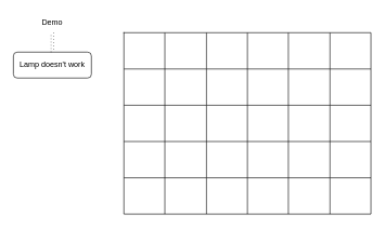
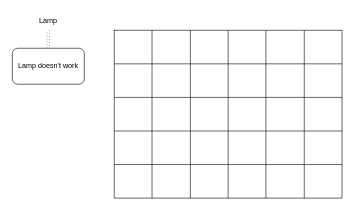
  <mxCell id="0" />
  <mxCell id="1" parent="0" />
- <mxCell id="2" value="Lamp doesn't work" style="rounded=1;whiteSpace=wrap;html=1;fontSize=12;glass=0;strokeWidth=1;shadow=0;" parent="1" vertex="1"><mxGeometry x="20" y="80" width="120" height="40" as="geometry" /></mxCell>
+ <mxCell id="2" value="Lamp doesn't work" style="rounded=1;whiteSpace=wrap;html=1;fontSize=12;glass=0;strokeWidth=1;shadow=0;" parent="1" vertex="1"><mxGeometry x="20" y="80" width="120" height="60" as="geometry" /></mxCell>
  <mxCell id="3" style="edgeStyle=orthogonalEdgeStyle;rounded=0;orthogonalLoop=1;jettySize=auto;html=1;exitX=0.5;exitY=1;exitDx=0;exitDy=0;entryX=0.5;entryY=0;entryDx=0;entryDy=0;shape=link;dashed=1;dashPattern=1 4;" parent="1" source="4" target="2" edge="1"><mxGeometry relative="1" as="geometry" /></mxCell>
- <mxCell id="4" value="Demo" style="text;html=1;align=center;verticalAlign=middle;whiteSpace=wrap;rounded=0;" parent="1" vertex="1"><mxGeometry x="50" y="20" width="60" height="30" as="geometry" /></mxCell>
+ <mxCell id="4" value="Lamp" style="text;html=1;align=center;verticalAlign=middle;whiteSpace=wrap;rounded=0;" parent="1" vertex="1"><mxGeometry x="50" y="20" width="60" height="30" as="geometry" /></mxCell>
  <mxCell id="5" value="" style="shape=table;startSize=0;container=1;collapsible=0;childLayout=tableLayout;" vertex="1" parent="1"><mxGeometry x="190" y="50" width="380" height="280" as="geometry" /></mxCell>
  <mxCell id="6" value="" style="shape=tableRow;horizontal=0;startSize=0;swimlaneHead=0;swimlaneBody=0;strokeColor=inherit;top=0;left=0;bottom=0;right=0;collapsible=0;dropTarget=0;fillColor=none;points=[[0,0.5],[1,0.5]];portConstraint=eastwest;" vertex="1" parent="5"><mxGeometry width="380" height="56" as="geometry" /></mxCell>
  <mxCell id="7" value="" style="shape=partialRectangle;html=1;whiteSpace=wrap;connectable=0;strokeColor=inherit;overflow=hidden;fillColor=none;top=0;left=0;bottom=0;right=0;pointerEvents=1;" vertex="1" parent="6"><mxGeometry width="63" height="56" as="geometry"><mxRectangle width="63" height="56" as="alternateBounds" /></mxGeometry></mxCell>
  <mxCell id="8" value="" style="shape=partialRectangle;html=1;whiteSpace=wrap;connectable=0;strokeColor=inherit;overflow=hidden;fillColor=none;top=0;left=0;bottom=0;right=0;pointerEvents=1;" vertex="1" parent="6"><mxGeometry x="63" width="64" height="56" as="geometry"><mxRectangle width="64" height="56" as="alternateBounds" /></mxGeometry></mxCell>
  <mxCell id="9" value="" style="shape=partialRectangle;html=1;whiteSpace=wrap;connectable=0;strokeColor=inherit;overflow=hidden;fillColor=none;top=0;left=0;bottom=0;right=0;pointerEvents=1;" vertex="1" parent="6"><mxGeometry x="127" width="63" height="56" as="geometry"><mxRectangle width="63" height="56" as="alternateBounds" /></mxGeometry></mxCell>
  <mxCell id="10" value="" style="shape=partialRectangle;html=1;whiteSpace=wrap;connectable=0;strokeColor=inherit;overflow=hidden;fillColor=none;top=0;left=0;bottom=0;right=0;pointerEvents=1;" vertex="1" parent="6"><mxGeometry x="190" width="63" height="56" as="geometry"><mxRectangle width="63" height="56" as="alternateBounds" /></mxGeometry></mxCell>
  <mxCell id="11" value="" style="shape=partialRectangle;html=1;whiteSpace=wrap;connectable=0;strokeColor=inherit;overflow=hidden;fillColor=none;top=0;left=0;bottom=0;right=0;pointerEvents=1;" vertex="1" parent="6"><mxGeometry x="253" width="64" height="56" as="geometry"><mxRectangle width="64" height="56" as="alternateBounds" /></mxGeometry></mxCell>
  <mxCell id="12" value="" style="shape=partialRectangle;html=1;whiteSpace=wrap;connectable=0;strokeColor=inherit;overflow=hidden;fillColor=none;top=0;left=0;bottom=0;right=0;pointerEvents=1;" vertex="1" parent="6"><mxGeometry x="317" width="63" height="56" as="geometry"><mxRectangle width="63" height="56" as="alternateBounds" /></mxGeometry></mxCell>
  <mxCell id="13" value="" style="shape=tableRow;horizontal=0;startSize=0;swimlaneHead=0;swimlaneBody=0;strokeColor=inherit;top=0;left=0;bottom=0;right=0;collapsible=0;dropTarget=0;fillColor=none;points=[[0,0.5],[1,0.5]];portConstraint=eastwest;" vertex="1" parent="5"><mxGeometry y="56" width="380" height="56" as="geometry" /></mxCell>
  <mxCell id="14" value="" style="shape=partialRectangle;html=1;whiteSpace=wrap;connectable=0;strokeColor=inherit;overflow=hidden;fillColor=none;top=0;left=0;bottom=0;right=0;pointerEvents=1;" vertex="1" parent="13"><mxGeometry width="63" height="56" as="geometry"><mxRectangle width="63" height="56" as="alternateBounds" /></mxGeometry></mxCell>
  <mxCell id="15" value="" style="shape=partialRectangle;html=1;whiteSpace=wrap;connectable=0;strokeColor=inherit;overflow=hidden;fillColor=none;top=0;left=0;bottom=0;right=0;pointerEvents=1;" vertex="1" parent="13"><mxGeometry x="63" width="64" height="56" as="geometry"><mxRectangle width="64" height="56" as="alternateBounds" /></mxGeometry></mxCell>
  <mxCell id="16" value="" style="shape=partialRectangle;html=1;whiteSpace=wrap;connectable=0;strokeColor=inherit;overflow=hidden;fillColor=none;top=0;left=0;bottom=0;right=0;pointerEvents=1;" vertex="1" parent="13"><mxGeometry x="127" width="63" height="56" as="geometry"><mxRectangle width="63" height="56" as="alternateBounds" /></mxGeometry></mxCell>
  <mxCell id="17" value="" style="shape=partialRectangle;html=1;whiteSpace=wrap;connectable=0;strokeColor=inherit;overflow=hidden;fillColor=none;top=0;left=0;bottom=0;right=0;pointerEvents=1;" vertex="1" parent="13"><mxGeometry x="190" width="63" height="56" as="geometry"><mxRectangle width="63" height="56" as="alternateBounds" /></mxGeometry></mxCell>
  <mxCell id="18" value="" style="shape=partialRectangle;html=1;whiteSpace=wrap;connectable=0;strokeColor=inherit;overflow=hidden;fillColor=none;top=0;left=0;bottom=0;right=0;pointerEvents=1;" vertex="1" parent="13"><mxGeometry x="253" width="64" height="56" as="geometry"><mxRectangle width="64" height="56" as="alternateBounds" /></mxGeometry></mxCell>
  <mxCell id="19" value="" style="shape=partialRectangle;html=1;whiteSpace=wrap;connectable=0;strokeColor=inherit;overflow=hidden;fillColor=none;top=0;left=0;bottom=0;right=0;pointerEvents=1;" vertex="1" parent="13"><mxGeometry x="317" width="63" height="56" as="geometry"><mxRectangle width="63" height="56" as="alternateBounds" /></mxGeometry></mxCell>
  <mxCell id="20" value="" style="shape=tableRow;horizontal=0;startSize=0;swimlaneHead=0;swimlaneBody=0;strokeColor=inherit;top=0;left=0;bottom=0;right=0;collapsible=0;dropTarget=0;fillColor=none;points=[[0,0.5],[1,0.5]];portConstraint=eastwest;" vertex="1" parent="5"><mxGeometry y="112" width="380" height="56" as="geometry" /></mxCell>
  <mxCell id="21" value="" style="shape=partialRectangle;html=1;whiteSpace=wrap;connectable=0;strokeColor=inherit;overflow=hidden;fillColor=none;top=0;left=0;bottom=0;right=0;pointerEvents=1;" vertex="1" parent="20"><mxGeometry width="63" height="56" as="geometry"><mxRectangle width="63" height="56" as="alternateBounds" /></mxGeometry></mxCell>
  <mxCell id="22" value="" style="shape=partialRectangle;html=1;whiteSpace=wrap;connectable=0;strokeColor=inherit;overflow=hidden;fillColor=none;top=0;left=0;bottom=0;right=0;pointerEvents=1;" vertex="1" parent="20"><mxGeometry x="63" width="64" height="56" as="geometry"><mxRectangle width="64" height="56" as="alternateBounds" /></mxGeometry></mxCell>
  <mxCell id="23" value="" style="shape=partialRectangle;html=1;whiteSpace=wrap;connectable=0;strokeColor=inherit;overflow=hidden;fillColor=none;top=0;left=0;bottom=0;right=0;pointerEvents=1;" vertex="1" parent="20"><mxGeometry x="127" width="63" height="56" as="geometry"><mxRectangle width="63" height="56" as="alternateBounds" /></mxGeometry></mxCell>
  <mxCell id="24" value="" style="shape=partialRectangle;html=1;whiteSpace=wrap;connectable=0;strokeColor=inherit;overflow=hidden;fillColor=none;top=0;left=0;bottom=0;right=0;pointerEvents=1;" vertex="1" parent="20"><mxGeometry x="190" width="63" height="56" as="geometry"><mxRectangle width="63" height="56" as="alternateBounds" /></mxGeometry></mxCell>
  <mxCell id="25" value="" style="shape=partialRectangle;html=1;whiteSpace=wrap;connectable=0;strokeColor=inherit;overflow=hidden;fillColor=none;top=0;left=0;bottom=0;right=0;pointerEvents=1;" vertex="1" parent="20"><mxGeometry x="253" width="64" height="56" as="geometry"><mxRectangle width="64" height="56" as="alternateBounds" /></mxGeometry></mxCell>
  <mxCell id="26" value="" style="shape=partialRectangle;html=1;whiteSpace=wrap;connectable=0;strokeColor=inherit;overflow=hidden;fillColor=none;top=0;left=0;bottom=0;right=0;pointerEvents=1;" vertex="1" parent="20"><mxGeometry x="317" width="63" height="56" as="geometry"><mxRectangle width="63" height="56" as="alternateBounds" /></mxGeometry></mxCell>
  <mxCell id="27" value="" style="shape=tableRow;horizontal=0;startSize=0;swimlaneHead=0;swimlaneBody=0;strokeColor=inherit;top=0;left=0;bottom=0;right=0;collapsible=0;dropTarget=0;fillColor=none;points=[[0,0.5],[1,0.5]];portConstraint=eastwest;" vertex="1" parent="5"><mxGeometry y="168" width="380" height="56" as="geometry" /></mxCell>
  <mxCell id="28" value="" style="shape=partialRectangle;html=1;whiteSpace=wrap;connectable=0;strokeColor=inherit;overflow=hidden;fillColor=none;top=0;left=0;bottom=0;right=0;pointerEvents=1;" vertex="1" parent="27"><mxGeometry width="63" height="56" as="geometry"><mxRectangle width="63" height="56" as="alternateBounds" /></mxGeometry></mxCell>
  <mxCell id="29" value="" style="shape=partialRectangle;html=1;whiteSpace=wrap;connectable=0;strokeColor=inherit;overflow=hidden;fillColor=none;top=0;left=0;bottom=0;right=0;pointerEvents=1;" vertex="1" parent="27"><mxGeometry x="63" width="64" height="56" as="geometry"><mxRectangle width="64" height="56" as="alternateBounds" /></mxGeometry></mxCell>
  <mxCell id="30" value="" style="shape=partialRectangle;html=1;whiteSpace=wrap;connectable=0;strokeColor=inherit;overflow=hidden;fillColor=none;top=0;left=0;bottom=0;right=0;pointerEvents=1;" vertex="1" parent="27"><mxGeometry x="127" width="63" height="56" as="geometry"><mxRectangle width="63" height="56" as="alternateBounds" /></mxGeometry></mxCell>
  <mxCell id="31" value="" style="shape=partialRectangle;html=1;whiteSpace=wrap;connectable=0;strokeColor=inherit;overflow=hidden;fillColor=none;top=0;left=0;bottom=0;right=0;pointerEvents=1;" vertex="1" parent="27"><mxGeometry x="190" width="63" height="56" as="geometry"><mxRectangle width="63" height="56" as="alternateBounds" /></mxGeometry></mxCell>
  <mxCell id="32" value="" style="shape=partialRectangle;html=1;whiteSpace=wrap;connectable=0;strokeColor=inherit;overflow=hidden;fillColor=none;top=0;left=0;bottom=0;right=0;pointerEvents=1;" vertex="1" parent="27"><mxGeometry x="253" width="64" height="56" as="geometry"><mxRectangle width="64" height="56" as="alternateBounds" /></mxGeometry></mxCell>
  <mxCell id="33" value="" style="shape=partialRectangle;html=1;whiteSpace=wrap;connectable=0;strokeColor=inherit;overflow=hidden;fillColor=none;top=0;left=0;bottom=0;right=0;pointerEvents=1;" vertex="1" parent="27"><mxGeometry x="317" width="63" height="56" as="geometry"><mxRectangle width="63" height="56" as="alternateBounds" /></mxGeometry></mxCell>
  <mxCell id="34" value="" style="shape=tableRow;horizontal=0;startSize=0;swimlaneHead=0;swimlaneBody=0;strokeColor=inherit;top=0;left=0;bottom=0;right=0;collapsible=0;dropTarget=0;fillColor=none;points=[[0,0.5],[1,0.5]];portConstraint=eastwest;" vertex="1" parent="5"><mxGeometry y="224" width="380" height="56" as="geometry" /></mxCell>
  <mxCell id="35" value="" style="shape=partialRectangle;html=1;whiteSpace=wrap;connectable=0;strokeColor=inherit;overflow=hidden;fillColor=none;top=0;left=0;bottom=0;right=0;pointerEvents=1;" vertex="1" parent="34"><mxGeometry width="63" height="56" as="geometry"><mxRectangle width="63" height="56" as="alternateBounds" /></mxGeometry></mxCell>
  <mxCell id="36" value="" style="shape=partialRectangle;html=1;whiteSpace=wrap;connectable=0;strokeColor=inherit;overflow=hidden;fillColor=none;top=0;left=0;bottom=0;right=0;pointerEvents=1;" vertex="1" parent="34"><mxGeometry x="63" width="64" height="56" as="geometry"><mxRectangle width="64" height="56" as="alternateBounds" /></mxGeometry></mxCell>
  <mxCell id="37" value="" style="shape=partialRectangle;html=1;whiteSpace=wrap;connectable=0;strokeColor=inherit;overflow=hidden;fillColor=none;top=0;left=0;bottom=0;right=0;pointerEvents=1;" vertex="1" parent="34"><mxGeometry x="127" width="63" height="56" as="geometry"><mxRectangle width="63" height="56" as="alternateBounds" /></mxGeometry></mxCell>
  <mxCell id="38" value="" style="shape=partialRectangle;html=1;whiteSpace=wrap;connectable=0;strokeColor=inherit;overflow=hidden;fillColor=none;top=0;left=0;bottom=0;right=0;pointerEvents=1;" vertex="1" parent="34"><mxGeometry x="190" width="63" height="56" as="geometry"><mxRectangle width="63" height="56" as="alternateBounds" /></mxGeometry></mxCell>
  <mxCell id="39" value="" style="shape=partialRectangle;html=1;whiteSpace=wrap;connectable=0;strokeColor=inherit;overflow=hidden;fillColor=none;top=0;left=0;bottom=0;right=0;pointerEvents=1;" vertex="1" parent="34"><mxGeometry x="253" width="64" height="56" as="geometry"><mxRectangle width="64" height="56" as="alternateBounds" /></mxGeometry></mxCell>
  <mxCell id="40" value="" style="shape=partialRectangle;html=1;whiteSpace=wrap;connectable=0;strokeColor=inherit;overflow=hidden;fillColor=none;top=0;left=0;bottom=0;right=0;pointerEvents=1;" vertex="1" parent="34"><mxGeometry x="317" width="63" height="56" as="geometry"><mxRectangle width="63" height="56" as="alternateBounds" /></mxGeometry></mxCell>
